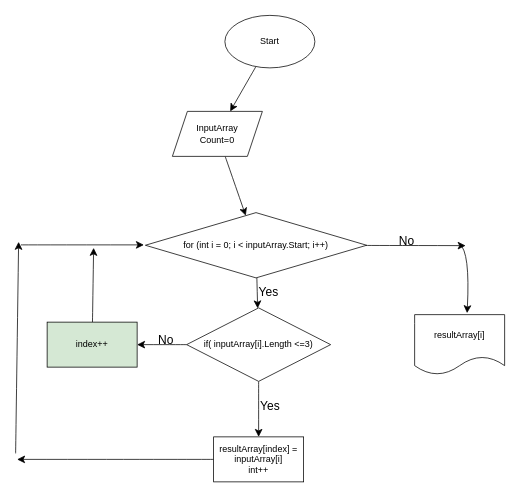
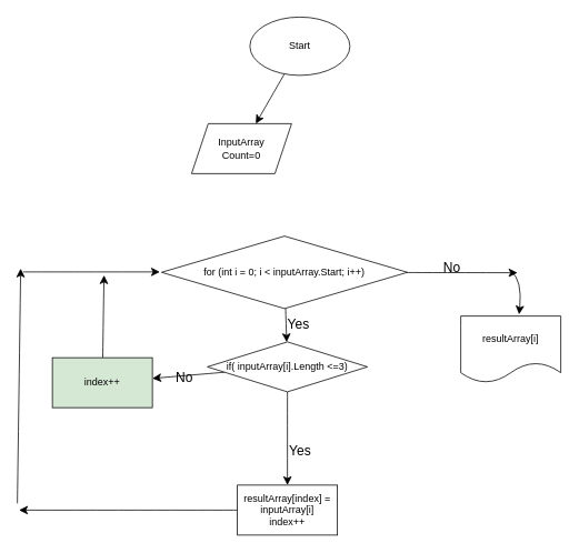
  <mxCell id="0" />
  <mxCell id="1" parent="0" />
  <mxCell id="2" value="" style="edgeStyle=none;curved=1;rounded=0;orthogonalLoop=1;jettySize=auto;html=1;fontSize=12;startSize=8;endSize=8;" edge="1" parent="1" source="3" target="5"><mxGeometry relative="1" as="geometry" /></mxCell>
  <mxCell id="3" value="Start" style="ellipse;whiteSpace=wrap;html=1;" vertex="1" parent="1"><mxGeometry x="299" y="20" width="120" height="70" as="geometry" /></mxCell>
- <mxCell id="4" value="" style="edgeStyle=none;curved=1;rounded=0;orthogonalLoop=1;jettySize=auto;html=1;fontSize=12;startSize=8;endSize=8;" edge="1" parent="1" source="5" target="8"><mxGeometry relative="1" as="geometry" /></mxCell>
  <mxCell id="5" value="InputArray&lt;div&gt;Count=0&lt;/div&gt;" style="shape=parallelogram;perimeter=parallelogramPerimeter;whiteSpace=wrap;html=1;fixedSize=1;" vertex="1" parent="1"><mxGeometry x="229" y="148" width="120" height="60" as="geometry" /></mxCell>
  <mxCell id="6" value="" style="edgeStyle=none;curved=1;rounded=0;orthogonalLoop=1;jettySize=auto;html=1;fontSize=12;startSize=8;endSize=8;" edge="1" parent="1" source="8" target="11"><mxGeometry relative="1" as="geometry" /></mxCell>
  <mxCell id="7" style="edgeStyle=none;curved=1;rounded=0;orthogonalLoop=1;jettySize=auto;html=1;fontSize=12;startSize=8;endSize=8;" edge="1" parent="1" source="8"><mxGeometry relative="1" as="geometry"><mxPoint x="620" y="327" as="targetPoint" /></mxGeometry></mxCell>
  <mxCell id="8" value="for (int i = 0; i &amp;lt; inputArray.Start; i++)" style="rhombus;whiteSpace=wrap;html=1;" vertex="1" parent="1"><mxGeometry x="193" y="283" width="295" height="87" as="geometry" /></mxCell>
  <mxCell id="9" value="" style="edgeStyle=none;curved=1;rounded=0;orthogonalLoop=1;jettySize=auto;html=1;fontSize=12;startSize=8;endSize=8;" edge="1" parent="1" source="11" target="14"><mxGeometry relative="1" as="geometry" /></mxCell>
  <mxCell id="10" value="" style="edgeStyle=none;curved=1;rounded=0;orthogonalLoop=1;jettySize=auto;html=1;fontSize=12;startSize=8;endSize=8;" edge="1" parent="1" source="11" target="16"><mxGeometry relative="1" as="geometry" /></mxCell>
- <mxCell id="11" value="if( inputArray[i].Length &amp;lt;=3)" style="rhombus;whiteSpace=wrap;html=1;" vertex="1" parent="1"><mxGeometry x="248" y="410" width="192" height="98" as="geometry" /></mxCell>
- <mxCell id="12" value="resultArray[i]" style="shape=document;whiteSpace=wrap;html=1;boundedLbl=1;" vertex="1" parent="1"><mxGeometry x="552" y="419" width="120" height="80" as="geometry" /></mxCell>
+ <mxCell id="11" value="if( inputArray[i].Length &amp;lt;=3)" style="rhombus;whiteSpace=wrap;html=1;" vertex="1" parent="1"><mxGeometry x="248" y="410" width="192" height="60" as="geometry" /></mxCell>
+ <mxCell id="12" value="resultArray[i]" style="shape=document;whiteSpace=wrap;html=1;boundedLbl=1;" vertex="1" parent="1"><mxGeometry x="552" y="379" width="120" height="80" as="geometry" /></mxCell>
  <mxCell id="13" style="edgeStyle=none;curved=1;rounded=0;orthogonalLoop=1;jettySize=auto;html=1;fontSize=12;startSize=8;endSize=8;" edge="1" parent="1" source="14"><mxGeometry relative="1" as="geometry"><mxPoint x="22" y="612" as="targetPoint" /></mxGeometry></mxCell>
- <mxCell id="14" value="resultArray[index] = inputArray[i]&lt;div&gt;int++&lt;/div&gt;" style="rounded=0;whiteSpace=wrap;html=1;" vertex="1" parent="1"><mxGeometry x="284" y="582" width="120" height="60" as="geometry" /></mxCell>
+ <mxCell id="14" value="resultArray[index] = inputArray[i]&lt;div&gt;index++&lt;/div&gt;" style="rounded=0;whiteSpace=wrap;html=1;" vertex="1" parent="1"><mxGeometry x="284" y="582" width="120" height="60" as="geometry" /></mxCell>
  <mxCell id="15" style="edgeStyle=none;curved=1;rounded=0;orthogonalLoop=1;jettySize=auto;html=1;fontSize=12;startSize=8;endSize=8;" edge="1" parent="1" source="16"><mxGeometry relative="1" as="geometry"><mxPoint x="124" y="330" as="targetPoint" /></mxGeometry></mxCell>
  <mxCell id="16" value="index++" style="rounded=0;whiteSpace=wrap;html=1;fillColor=#d5e8d4;" vertex="1" parent="1"><mxGeometry x="62" y="429" width="120" height="60" as="geometry" /></mxCell>
  <mxCell id="17" value="No" style="text;html=1;align=center;verticalAlign=middle;resizable=0;points=[];autosize=1;strokeColor=none;fillColor=none;fontSize=16;" vertex="1" parent="1"><mxGeometry x="200.5" y="436.5" width="38" height="31" as="geometry" /></mxCell>
  <mxCell id="18" value="" style="edgeStyle=none;orthogonalLoop=1;jettySize=auto;html=1;rounded=0;fontSize=12;startSize=8;endSize=8;curved=1;" edge="1" parent="1"><mxGeometry width="140" relative="1" as="geometry"><mxPoint x="20" y="604" as="sourcePoint" /><mxPoint x="24" y="322" as="targetPoint" /><Array as="points" /></mxGeometry></mxCell>
  <mxCell id="19" value="" style="edgeStyle=none;orthogonalLoop=1;jettySize=auto;html=1;rounded=0;fontSize=12;startSize=8;endSize=8;curved=1;" edge="1" parent="1"><mxGeometry width="140" relative="1" as="geometry"><mxPoint x="27" y="326" as="sourcePoint" /><mxPoint x="191" y="326" as="targetPoint" /><Array as="points" /></mxGeometry></mxCell>
  <mxCell id="20" value="" style="edgeStyle=none;orthogonalLoop=1;jettySize=auto;html=1;rounded=0;fontSize=12;startSize=8;endSize=8;curved=1;entryX=0.583;entryY=-0.025;entryDx=0;entryDy=0;entryPerimeter=0;" edge="1" parent="1" target="12"><mxGeometry width="140" relative="1" as="geometry"><mxPoint x="612" y="325" as="sourcePoint" /><mxPoint x="684" y="335" as="targetPoint" /><Array as="points"><mxPoint x="626" y="335" /></Array></mxGeometry></mxCell>
  <mxCell id="21" value="Yes" style="text;html=1;align=center;verticalAlign=middle;resizable=0;points=[];autosize=1;strokeColor=none;fillColor=none;fontSize=16;" vertex="1" parent="1"><mxGeometry x="334.5" y="372.5" width="44" height="31" as="geometry" /></mxCell>
  <mxCell id="22" value="No" style="text;html=1;align=center;verticalAlign=middle;resizable=0;points=[];autosize=1;strokeColor=none;fillColor=none;fontSize=16;" vertex="1" parent="1"><mxGeometry x="521.5" y="305.5" width="38" height="31" as="geometry" /></mxCell>
  <mxCell id="23" value="Yes" style="text;html=1;align=center;verticalAlign=middle;resizable=0;points=[];autosize=1;strokeColor=none;fillColor=none;fontSize=16;" vertex="1" parent="1"><mxGeometry x="336.5" y="525.5" width="44" height="31" as="geometry" /></mxCell>
